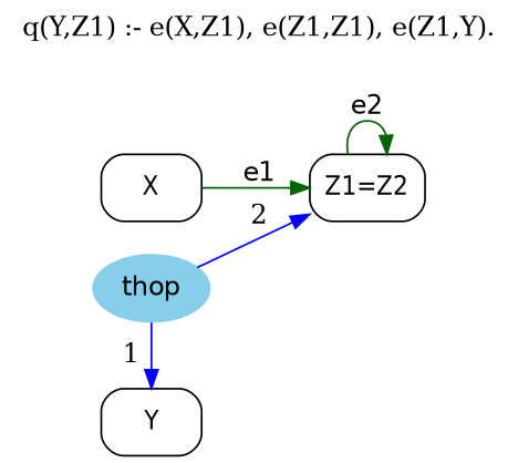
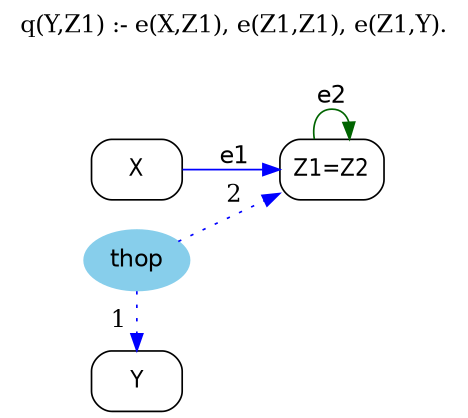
  digraph {
    label="q(Y,Z1) :- e(X,Z1), e(Z1,Z1), e(Z1,Y)."
    labelloc=t
    rankdir=LR
    node [fontname="Helvetica-Narrow" shape=box style=rounded]
    edge [color=darkgreen]
    n1 [height=0.5 label="Z1=Z2" width=0.79167]
    Y [height=0.5 width=0.75]
    X [height=0.5 width=0.75]
    thop [color=skyblue fillcolor=skyblue fontname=helvetica height=0.5 shape=oval style="filled,rounded" width=0.79437]
    n1 -> n1 [fontname=helvetica label=e2]
-   X -> n1 [fontname=helvetica label=e1]
-   thop -> n1 [color=blue constraint=false label=2 style=solid]
-   thop -> Y [color=blue constraint=false label=1 style=solid]
+   X -> n1 [color=blue fontname=helvetica label=e1]
+   thop -> n1 [color=blue constraint=false label=2 style=dotted]
+   thop -> Y [color=blue constraint=false label=1 style=dotted]
  }
